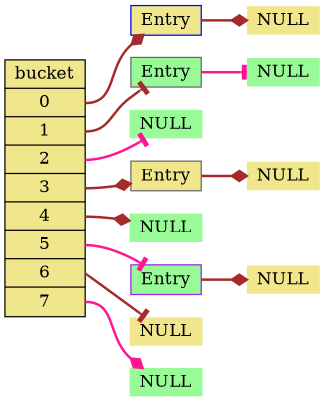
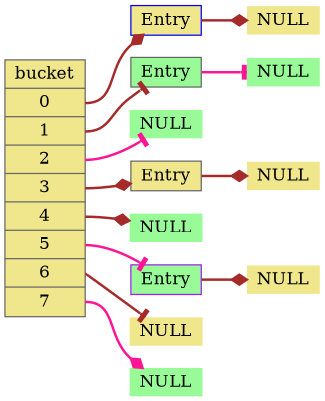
  digraph {
    rankdir=LR
    node [fillcolor=khaki shape=plaintext style=filled color=purple]
    edge [style=bold color=brown arrowhead=diamond]
-   n1 [label="bucket |<0> 0 |<1> 1 |<2> 2 |<3> 3 |<4> 4 |<5> 5 |<6> 6 |<7> 7" shape=record color=black]
+   n1 [label="bucket |<0> 0 |<1> 1 |<2> 2 |<3> 3 |<4> 4 |<5> 5 |<6> 6 |<7> 7" shape=record color=gray40]
    n2 [height=.1 label=Entry shape=record color=blue]
    n3 [fillcolor=palegreen height=.1 label=Entry shape=record color=gray40]
    n4 [height=.1 label=NULL fillcolor=palegreen color=black]
    n5 [height=.1 label=Entry shape=record color=gray40]
    n6 [height=.1 label=NULL fillcolor=palegreen]
    n7 [fillcolor=palegreen height=.1 label=Entry shape=record]
    n8 [height=.1 label=NULL color=blue]
    n9 [height=.1 label=NULL fillcolor=palegreen]
    n10 [height=.1 label=NULL color=black]
    n11 [height=.1 label=NULL fillcolor=palegreen color=blue]
    n12 [height=.1 label=NULL]
    n13 [height=.1 label=NULL color=gray40]
    n1 -> n2 [tailport=0]
    n1 -> n3 [tailport=1 arrowhead=tee]
    n1 -> n4 [tailport=2 color=deeppink arrowhead=tee]
    n1 -> n5 [tailport=3]
    n1 -> n6 [tailport=4]
    n1 -> n7 [tailport=5 color=deeppink arrowhead=tee]
    n1 -> n8 [tailport=6 arrowhead=tee]
    n1 -> n9 [tailport=7 color=deeppink]
    n2 -> n10
    n3 -> n11 [color=deeppink arrowhead=tee]
    n5 -> n12
    n7 -> n13
  }
